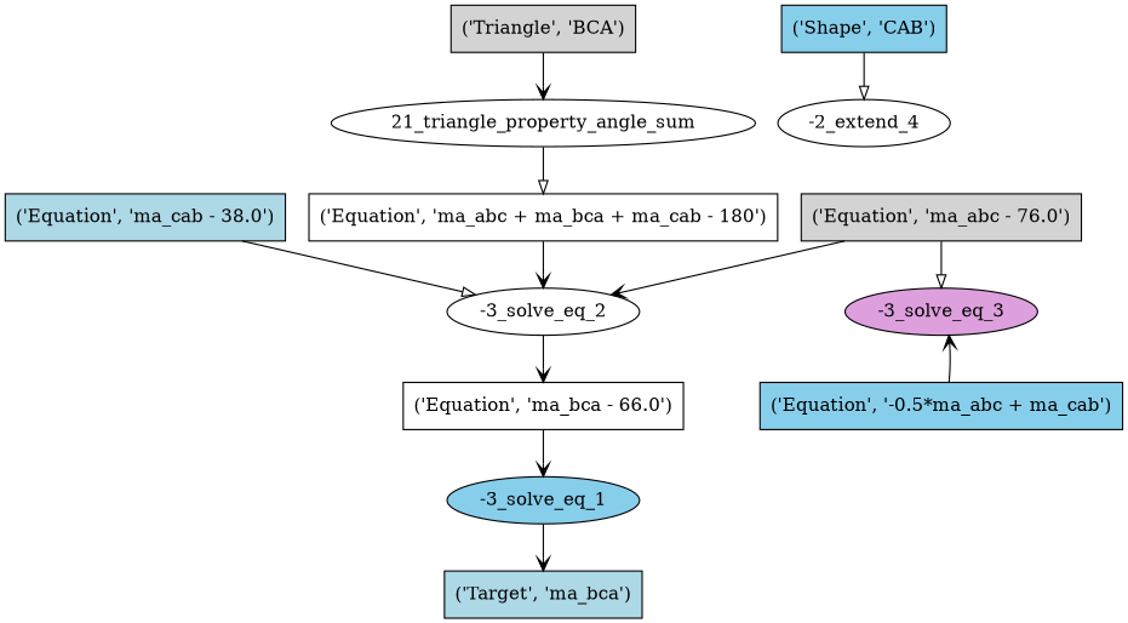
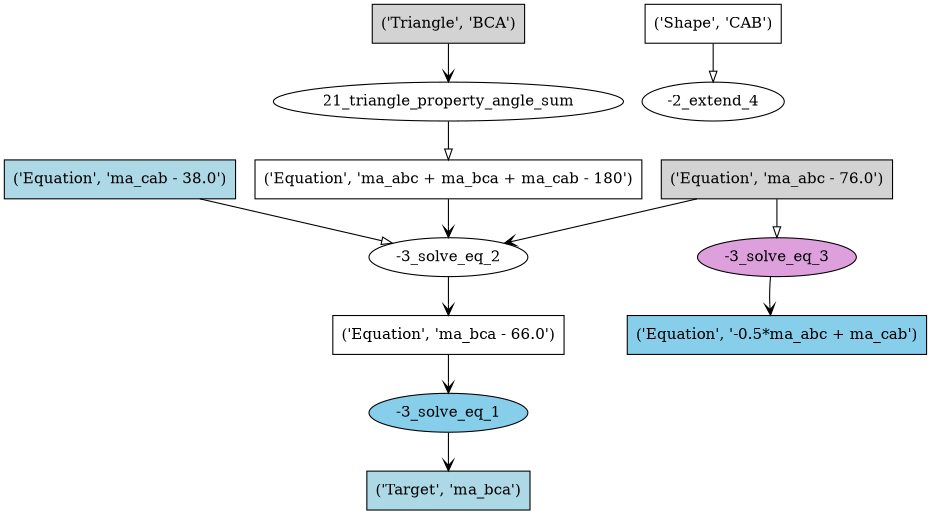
  digraph {
    node [fillcolor=white shape=box style=filled]
    edge [arrowhead=vee]
    n1 [fillcolor=lightblue label="('Target', 'ma_bca')"]
    n2 [fillcolor=skyblue label="-3_solve_eq_1" shape=""]
    n3 [label="('Equation', 'ma_bca - 66.0')"]
    n4 [label="-3_solve_eq_2" shape=""]
    n5 [fillcolor=lightgrey label="('Equation', 'ma_abc - 76.0')"]
    n6 [fillcolor=plum label="-3_solve_eq_3" shape=""]
    n7 [fillcolor=lightblue label="('Equation', 'ma_cab - 38.0')"]
    n8 [label="('Equation', 'ma_abc + ma_bca + ma_cab - 180')"]
    n9 [fillcolor=skyblue label="('Equation', '-0.5*ma_abc + ma_cab')"]
    n10 [label="21_triangle_property_angle_sum" shape=""]
    n11 [fillcolor=lightgrey label="('Triangle', 'BCA')"]
    n12 [label="-2_extend_4" shape=""]
-   n13 [fillcolor=skyblue label="('Shape', 'CAB')"]
+   n13 [label="('Shape', 'CAB')"]
    n2 -> n1
    n3 -> n2
    n4 -> n3
    n5 -> n4
    n5 -> n6 [arrowhead=onormal]
    n7 -> n4 [arrowhead=onormal]
    n8 -> n4
-   n9 -> n6
+   n6 -> n9
    n10 -> n8 [arrowhead=onormal]
    n11 -> n10
    n13 -> n12 [arrowhead=onormal]
  }
